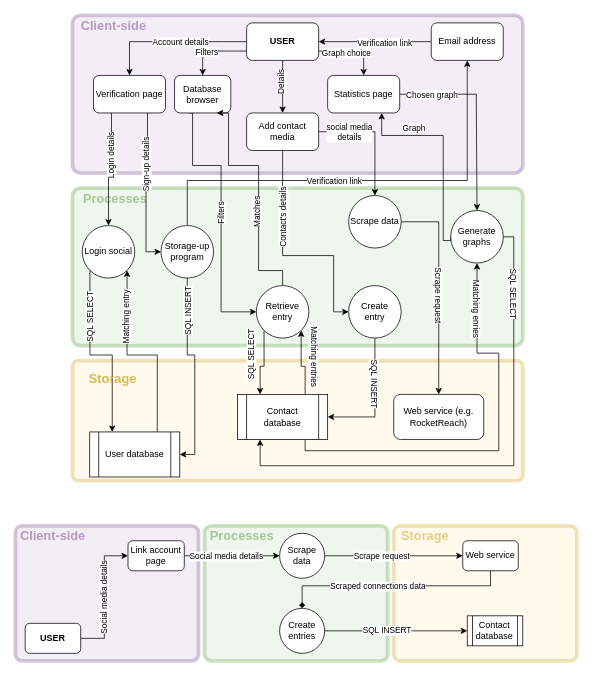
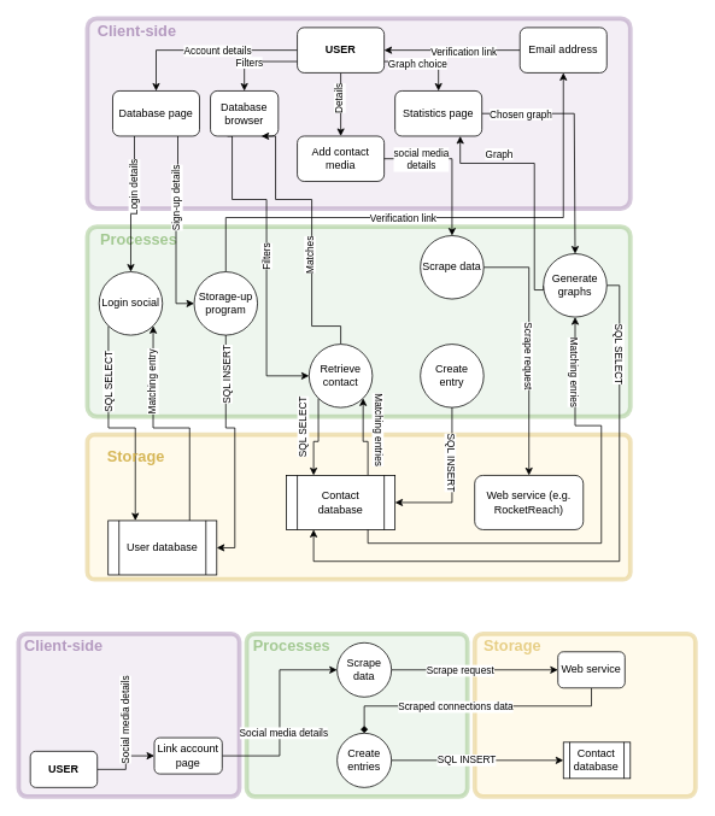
  <mxCell id="0" />
  <mxCell id="1" parent="0" />
  <mxCell id="2" value="Storage" style="text;html=1;strokeColor=none;fillColor=none;align=center;verticalAlign=middle;whiteSpace=wrap;rounded=0;fontFamily=Helvetica;fontStyle=1;fontColor=#d6b656;fontSize=17;" parent="1" vertex="1"><mxGeometry x="516" y="700" width="100" height="30" as="geometry" /></mxCell>
  <mxCell id="3" value="Processes" style="text;html=1;strokeColor=none;fillColor=none;align=center;verticalAlign=middle;whiteSpace=wrap;rounded=0;fontFamily=Helvetica;fontStyle=1;fontColor=#82b366;fontSize=17;" vertex="1" parent="1"><mxGeometry x="272" y="700" width="100" height="30" as="geometry" /></mxCell>
  <mxCell id="4" value="Client-side" style="text;html=1;strokeColor=none;fillColor=none;align=center;verticalAlign=middle;whiteSpace=wrap;rounded=0;fontFamily=Helvetica;fontStyle=1;fontColor=#9673a6;fontSize=17;" vertex="1" parent="1"><mxGeometry x="20" y="700" width="100" height="30" as="geometry" /></mxCell>
  <mxCell id="5" value="" style="rounded=1;whiteSpace=wrap;html=1;fillColor=#fff2cc;fillStyle=auto;opacity=40;strokeColor=#d6b656;strokeWidth=5;perimeterSpacing=0;arcSize=5;" parent="1" vertex="1"><mxGeometry x="96" y="480" width="600" height="160" as="geometry" /></mxCell>
  <mxCell id="6" value="Processes" style="text;html=1;strokeColor=none;fillColor=none;align=center;verticalAlign=middle;whiteSpace=wrap;rounded=0;fontFamily=Helvetica;fontStyle=1;fontColor=#82b366;fontSize=17;" parent="1" vertex="1"><mxGeometry x="103" y="250" width="100" height="30" as="geometry" /></mxCell>
  <mxCell id="7" value="" style="rounded=1;whiteSpace=wrap;html=1;fillColor=#d5e8d4;fillStyle=auto;opacity=40;strokeColor=#82B366;strokeWidth=5;perimeterSpacing=0;arcSize=5;" parent="1" vertex="1"><mxGeometry x="96" y="250" width="600" height="210" as="geometry" /></mxCell>
  <mxCell id="8" value="Client-side" style="text;html=1;strokeColor=none;fillColor=none;align=center;verticalAlign=middle;whiteSpace=wrap;rounded=0;fontFamily=Helvetica;fontStyle=1;fontColor=#9673a6;fontSize=17;" parent="1" vertex="1"><mxGeometry x="101" y="20" width="100" height="30" as="geometry" /></mxCell>
  <mxCell id="9" value="" style="rounded=1;whiteSpace=wrap;html=1;fillColor=#e1d5e7;fillStyle=auto;opacity=40;strokeColor=#9673A6;gradientColor=none;strokeWidth=5;perimeterSpacing=0;arcSize=5;" parent="1" vertex="1"><mxGeometry x="96" y="20" width="600" height="210" as="geometry" /></mxCell>
  <mxCell id="10" style="edgeStyle=orthogonalEdgeStyle;rounded=0;orthogonalLoop=1;jettySize=auto;html=1;exitX=0;exitY=0.5;exitDx=0;exitDy=0;entryX=0.5;entryY=0;entryDx=0;entryDy=0;" parent="1" source="16" target="21" edge="1"><mxGeometry relative="1" as="geometry" /></mxCell>
  <mxCell id="11" value="Account details" style="edgeLabel;html=1;align=center;verticalAlign=middle;resizable=0;points=[];" parent="10" vertex="1" connectable="0"><mxGeometry x="-0.114" relative="1" as="geometry"><mxPoint as="offset" /></mxGeometry></mxCell>
  <mxCell id="12" style="edgeStyle=orthogonalEdgeStyle;rounded=0;orthogonalLoop=1;jettySize=auto;html=1;exitX=0;exitY=0.75;exitDx=0;exitDy=0;entryX=0.5;entryY=0;entryDx=0;entryDy=0;" parent="1" source="16" target="36" edge="1"><mxGeometry relative="1" as="geometry" /></mxCell>
  <mxCell id="13" value="Filters" style="edgeLabel;html=1;align=center;verticalAlign=middle;resizable=0;points=[];" parent="12" vertex="1" connectable="0"><mxGeometry x="0.182" y="1" relative="1" as="geometry"><mxPoint as="offset" /></mxGeometry></mxCell>
  <mxCell id="14" style="edgeStyle=orthogonalEdgeStyle;rounded=0;orthogonalLoop=1;jettySize=auto;html=1;exitX=0.5;exitY=1;exitDx=0;exitDy=0;entryX=0.5;entryY=0;entryDx=0;entryDy=0;" parent="1" source="16" target="44" edge="1"><mxGeometry relative="1" as="geometry" /></mxCell>
  <mxCell id="15" style="edgeStyle=orthogonalEdgeStyle;rounded=0;orthogonalLoop=1;jettySize=auto;html=1;exitX=1;exitY=0.75;exitDx=0;exitDy=0;entryX=0.5;entryY=0;entryDx=0;entryDy=0;" parent="1" source="16" target="62" edge="1"><mxGeometry relative="1" as="geometry" /></mxCell>
  <mxCell id="16" value="&lt;b&gt;USER&lt;/b&gt;" style="rounded=1;whiteSpace=wrap;html=1;" parent="1" vertex="1"><mxGeometry x="328" y="30" width="96" height="50" as="geometry" /></mxCell>
  <mxCell id="17" style="edgeStyle=orthogonalEdgeStyle;rounded=0;orthogonalLoop=1;jettySize=auto;html=1;exitX=0.25;exitY=1;exitDx=0;exitDy=0;" parent="1" source="21" target="27" edge="1"><mxGeometry relative="1" as="geometry" /></mxCell>
  <mxCell id="18" value="Login details" style="edgeLabel;html=1;align=center;verticalAlign=middle;resizable=0;points=[];rotation=270;" parent="17" vertex="1" connectable="0"><mxGeometry x="-0.247" y="-1" relative="1" as="geometry"><mxPoint as="offset" /></mxGeometry></mxCell>
  <mxCell id="19" style="edgeStyle=orthogonalEdgeStyle;rounded=0;orthogonalLoop=1;jettySize=auto;html=1;exitX=0.75;exitY=1;exitDx=0;exitDy=0;entryX=0;entryY=0.5;entryDx=0;entryDy=0;" parent="1" source="21" target="33" edge="1"><mxGeometry relative="1" as="geometry" /></mxCell>
  <mxCell id="20" value="Sign-up details" style="edgeLabel;html=1;align=center;verticalAlign=middle;resizable=0;points=[];rotation=270;" parent="19" vertex="1" connectable="0"><mxGeometry x="-0.478" y="1" relative="1" as="geometry"><mxPoint x="-3" y="16" as="offset" /></mxGeometry></mxCell>
- <mxCell id="21" value="Verification page" style="rounded=1;whiteSpace=wrap;html=1;" parent="1" vertex="1"><mxGeometry x="124" y="100" width="96" height="50" as="geometry" /></mxCell>
+ <mxCell id="21" value="Database page" style="rounded=1;whiteSpace=wrap;html=1;" parent="1" vertex="1"><mxGeometry x="124" y="100" width="96" height="50" as="geometry" /></mxCell>
  <mxCell id="22" style="edgeStyle=orthogonalEdgeStyle;rounded=0;orthogonalLoop=1;jettySize=auto;html=1;exitX=0;exitY=0.5;exitDx=0;exitDy=0;" parent="1" source="24" target="16" edge="1"><mxGeometry relative="1" as="geometry" /></mxCell>
  <mxCell id="23" value="Verification link" style="edgeLabel;html=1;align=center;verticalAlign=middle;resizable=0;points=[];" parent="22" vertex="1" connectable="0"><mxGeometry x="-0.16" y="1" relative="1" as="geometry"><mxPoint as="offset" /></mxGeometry></mxCell>
  <mxCell id="24" value="Email address" style="rounded=1;whiteSpace=wrap;html=1;" parent="1" vertex="1"><mxGeometry x="574" y="30" width="96" height="50" as="geometry" /></mxCell>
  <mxCell id="25" style="edgeStyle=orthogonalEdgeStyle;rounded=0;orthogonalLoop=1;jettySize=auto;html=1;exitX=0;exitY=1;exitDx=0;exitDy=0;entryX=0.25;entryY=0;entryDx=0;entryDy=0;" parent="1" source="27" target="47" edge="1"><mxGeometry relative="1" as="geometry" /></mxCell>
  <mxCell id="26" value="SQL SELECT" style="edgeLabel;html=1;align=center;verticalAlign=middle;resizable=0;points=[];rotation=270;" parent="25" vertex="1" connectable="0"><mxGeometry x="-0.401" relative="1" as="geometry"><mxPoint y="-10" as="offset" /></mxGeometry></mxCell>
  <mxCell id="27" value="Login social" style="ellipse;whiteSpace=wrap;html=1;aspect=fixed;" parent="1" vertex="1"><mxGeometry x="109" y="300" width="70" height="70" as="geometry" /></mxCell>
  <mxCell id="28" style="edgeStyle=orthogonalEdgeStyle;rounded=0;orthogonalLoop=1;jettySize=auto;html=1;exitX=0.5;exitY=0;exitDx=0;exitDy=0;entryX=0.5;entryY=1;entryDx=0;entryDy=0;" parent="1" source="33" target="24" edge="1"><mxGeometry relative="1" as="geometry"><Array as="points"><mxPoint x="249" y="240" /><mxPoint x="622" y="240" /></Array></mxGeometry></mxCell>
  <mxCell id="29" value="Details" style="edgeLabel;html=1;align=center;verticalAlign=middle;resizable=0;points=[];rotation=270;" parent="28" vertex="1" connectable="0"><mxGeometry x="0.781" y="-2" relative="1" as="geometry"><mxPoint x="-250" y="-35" as="offset" /></mxGeometry></mxCell>
  <mxCell id="30" value="Verification link" style="edgeLabel;html=1;align=center;verticalAlign=middle;resizable=0;points=[];" parent="28" vertex="1" connectable="0"><mxGeometry x="-0.265" y="-2" relative="1" as="geometry"><mxPoint x="37" y="-2" as="offset" /></mxGeometry></mxCell>
  <mxCell id="31" style="edgeStyle=orthogonalEdgeStyle;rounded=0;orthogonalLoop=1;jettySize=auto;html=1;exitX=0.5;exitY=1;exitDx=0;exitDy=0;entryX=1;entryY=0.5;entryDx=0;entryDy=0;" parent="1" source="33" target="47" edge="1"><mxGeometry relative="1" as="geometry" /></mxCell>
  <mxCell id="32" value="SQL INSERT" style="edgeLabel;html=1;align=center;verticalAlign=middle;resizable=0;points=[];rotation=270;" parent="31" vertex="1" connectable="0"><mxGeometry x="-0.764" y="2" relative="1" as="geometry"><mxPoint x="-2" y="14" as="offset" /></mxGeometry></mxCell>
  <mxCell id="33" value="Storage-up program" style="ellipse;whiteSpace=wrap;html=1;aspect=fixed;" parent="1" vertex="1"><mxGeometry x="214" y="300" width="70" height="70" as="geometry" /></mxCell>
  <mxCell id="34" style="edgeStyle=orthogonalEdgeStyle;rounded=0;orthogonalLoop=1;jettySize=auto;html=1;exitX=0.25;exitY=1;exitDx=0;exitDy=0;entryX=0;entryY=0.5;entryDx=0;entryDy=0;" parent="1" source="36" target="41" edge="1"><mxGeometry relative="1" as="geometry"><Array as="points"><mxPoint x="256" y="220" /><mxPoint x="294" y="220" /><mxPoint x="294" y="415" /></Array></mxGeometry></mxCell>
  <mxCell id="35" value="Filters" style="edgeLabel;html=1;align=center;verticalAlign=middle;resizable=0;points=[];rotation=270;" parent="34" vertex="1" connectable="0"><mxGeometry x="0.001" relative="1" as="geometry"><mxPoint as="offset" /></mxGeometry></mxCell>
  <mxCell id="36" value="Database browser" style="rounded=1;whiteSpace=wrap;html=1;" parent="1" vertex="1"><mxGeometry x="232" y="100" width="75" height="50" as="geometry" /></mxCell>
  <mxCell id="37" style="edgeStyle=orthogonalEdgeStyle;rounded=0;orthogonalLoop=1;jettySize=auto;html=1;exitX=0;exitY=1;exitDx=0;exitDy=0;entryX=0.25;entryY=0;entryDx=0;entryDy=0;" parent="1" source="41" target="52" edge="1"><mxGeometry relative="1" as="geometry" /></mxCell>
  <mxCell id="38" value="SQL SELECT" style="edgeLabel;html=1;align=center;verticalAlign=middle;resizable=0;points=[];rotation=270;" parent="37" vertex="1" connectable="0"><mxGeometry x="-0.27" y="-1" relative="1" as="geometry"><mxPoint x="-16" as="offset" /></mxGeometry></mxCell>
  <mxCell id="39" style="edgeStyle=orthogonalEdgeStyle;rounded=0;orthogonalLoop=1;jettySize=auto;html=1;exitX=0.5;exitY=0;exitDx=0;exitDy=0;entryX=0.75;entryY=1;entryDx=0;entryDy=0;" parent="1" source="41" target="36" edge="1"><mxGeometry relative="1" as="geometry"><Array as="points"><mxPoint x="376" y="360" /><mxPoint x="344" y="360" /><mxPoint x="344" y="220" /><mxPoint x="304" y="220" /></Array></mxGeometry></mxCell>
  <mxCell id="40" value="Matches" style="edgeLabel;html=1;align=center;verticalAlign=middle;resizable=0;points=[];rotation=270;" parent="39" vertex="1" connectable="0"><mxGeometry x="-0.107" relative="1" as="geometry"><mxPoint x="-3" y="13" as="offset" /></mxGeometry></mxCell>
- <mxCell id="41" value="Retrieve entry" style="ellipse;whiteSpace=wrap;html=1;aspect=fixed;" parent="1" vertex="1"><mxGeometry x="341" y="380" width="70" height="70" as="geometry" /></mxCell>
- <mxCell id="42" style="edgeStyle=orthogonalEdgeStyle;rounded=0;orthogonalLoop=1;jettySize=auto;html=1;exitX=0.5;exitY=1;exitDx=0;exitDy=0;entryX=0;entryY=0.5;entryDx=0;entryDy=0;" parent="1" source="44" target="55" edge="1"><mxGeometry relative="1" as="geometry"><Array as="points"><mxPoint x="376" y="340" /><mxPoint x="444" y="340" /><mxPoint x="444" y="415" /></Array></mxGeometry></mxCell>
- <mxCell id="43" value="Contact's details" style="edgeLabel;html=1;align=center;verticalAlign=middle;resizable=0;points=[];rotation=270;" parent="42" vertex="1" connectable="0"><mxGeometry x="0.364" y="-2" relative="1" as="geometry"><mxPoint x="-67" y="-52" as="offset" /></mxGeometry></mxCell>
+ <mxCell id="41" value="Retrieve contact" style="ellipse;whiteSpace=wrap;html=1;aspect=fixed;" parent="1" vertex="1"><mxGeometry x="341" y="380" width="70" height="70" as="geometry" /></mxCell>
  <mxCell id="44" value="Add contact&lt;br&gt;media" style="rounded=1;whiteSpace=wrap;html=1;" parent="1" vertex="1"><mxGeometry x="328" y="150" width="96" height="50" as="geometry" /></mxCell>
  <mxCell id="45" style="edgeStyle=orthogonalEdgeStyle;rounded=0;orthogonalLoop=1;jettySize=auto;html=1;exitX=0.75;exitY=0;exitDx=0;exitDy=0;entryX=1;entryY=1;entryDx=0;entryDy=0;" parent="1" source="47" target="27" edge="1"><mxGeometry relative="1" as="geometry" /></mxCell>
  <mxCell id="46" value="Matching entry" style="edgeLabel;html=1;align=center;verticalAlign=middle;resizable=0;points=[];rotation=270;" parent="45" vertex="1" connectable="0"><mxGeometry x="0.437" y="1" relative="1" as="geometry"><mxPoint y="-9" as="offset" /></mxGeometry></mxCell>
  <mxCell id="47" value="User database" style="shape=process;whiteSpace=wrap;html=1;backgroundOutline=1;" parent="1" vertex="1"><mxGeometry x="119" y="575" width="120" height="60" as="geometry" /></mxCell>
  <mxCell id="48" style="edgeStyle=orthogonalEdgeStyle;rounded=0;orthogonalLoop=1;jettySize=auto;html=1;exitX=0.75;exitY=0;exitDx=0;exitDy=0;entryX=1;entryY=1;entryDx=0;entryDy=0;" parent="1" source="52" target="41" edge="1"><mxGeometry relative="1" as="geometry" /></mxCell>
  <mxCell id="49" value="Matching entries" style="edgeLabel;html=1;align=center;verticalAlign=middle;resizable=0;points=[];rotation=90;" parent="48" vertex="1" connectable="0"><mxGeometry x="0.239" relative="1" as="geometry"><mxPoint x="18" as="offset" /></mxGeometry></mxCell>
  <mxCell id="50" style="edgeStyle=orthogonalEdgeStyle;rounded=0;orthogonalLoop=1;jettySize=auto;html=1;exitX=1;exitY=0.5;exitDx=0;exitDy=0;entryX=0.25;entryY=1;entryDx=0;entryDy=0;" parent="1" source="70" target="52" edge="1"><mxGeometry relative="1" as="geometry"><Array as="points"><mxPoint x="684" y="315" /><mxPoint x="684" y="620" /><mxPoint x="346" y="620" /></Array></mxGeometry></mxCell>
  <mxCell id="51" value="SQL SELECT" style="edgeLabel;html=1;align=center;verticalAlign=middle;resizable=0;points=[];rotation=90;" parent="50" vertex="1" connectable="0"><mxGeometry x="-0.783" y="1" relative="1" as="geometry"><mxPoint y="14" as="offset" /></mxGeometry></mxCell>
  <mxCell id="52" value="Contact database" style="shape=process;whiteSpace=wrap;html=1;backgroundOutline=1;" parent="1" vertex="1"><mxGeometry x="316" y="525" width="120" height="60" as="geometry" /></mxCell>
  <mxCell id="53" style="edgeStyle=orthogonalEdgeStyle;rounded=0;orthogonalLoop=1;jettySize=auto;html=1;exitX=0.5;exitY=1;exitDx=0;exitDy=0;entryX=1;entryY=0.5;entryDx=0;entryDy=0;" parent="1" source="55" target="52" edge="1"><mxGeometry relative="1" as="geometry" /></mxCell>
  <mxCell id="54" value="SQL INSERT" style="edgeLabel;html=1;align=center;verticalAlign=middle;resizable=0;points=[];rotation=90;" parent="53" vertex="1" connectable="0"><mxGeometry x="-0.571" y="-3" relative="1" as="geometry"><mxPoint x="3" y="24" as="offset" /></mxGeometry></mxCell>
  <mxCell id="55" value="Create&lt;br&gt;entry" style="ellipse;whiteSpace=wrap;html=1;aspect=fixed;" parent="1" vertex="1"><mxGeometry x="464" y="380" width="70" height="70" as="geometry" /></mxCell>
  <mxCell id="56" style="edgeStyle=orthogonalEdgeStyle;rounded=0;orthogonalLoop=1;jettySize=auto;html=1;exitX=1;exitY=0.5;exitDx=0;exitDy=0;entryX=0.5;entryY=0;entryDx=0;entryDy=0;" parent="1" source="44" target="65" edge="1"><mxGeometry relative="1" as="geometry" /></mxCell>
  <mxCell id="57" value="social media&lt;br&gt;details" style="edgeLabel;html=1;align=center;verticalAlign=middle;resizable=0;points=[];rotation=0;" parent="56" vertex="1" connectable="0"><mxGeometry x="-0.395" relative="1" as="geometry"><mxPoint x="-8" as="offset" /></mxGeometry></mxCell>
  <mxCell id="58" style="edgeStyle=orthogonalEdgeStyle;rounded=0;orthogonalLoop=1;jettySize=auto;html=1;exitX=1;exitY=0.5;exitDx=0;exitDy=0;entryX=0.5;entryY=0;entryDx=0;entryDy=0;" parent="1" source="62" target="70" edge="1"><mxGeometry relative="1" as="geometry"><Array as="points"><mxPoint x="634" y="125" /></Array></mxGeometry></mxCell>
  <mxCell id="59" value="Chosen graph" style="edgeLabel;html=1;align=center;verticalAlign=middle;resizable=0;points=[];" vertex="1" connectable="0" parent="58"><mxGeometry x="-0.751" y="1" relative="1" as="geometry"><mxPoint x="10" y="1" as="offset" /></mxGeometry></mxCell>
  <mxCell id="60" value="Graph choice" style="edgeLabel;html=1;align=center;verticalAlign=middle;resizable=0;points=[];" vertex="1" connectable="0" parent="58"><mxGeometry x="0.245" y="1" relative="1" as="geometry"><mxPoint x="-175" y="-113" as="offset" /></mxGeometry></mxCell>
  <mxCell id="61" value="Graph" style="edgeLabel;html=1;align=center;verticalAlign=middle;resizable=0;points=[];" vertex="1" connectable="0" parent="58"><mxGeometry x="0.245" y="2" relative="1" as="geometry"><mxPoint x="-86" y="-13" as="offset" /></mxGeometry></mxCell>
  <mxCell id="62" value="Statistics page" style="rounded=1;whiteSpace=wrap;html=1;" parent="1" vertex="1"><mxGeometry x="436" y="100" width="96" height="50" as="geometry" /></mxCell>
  <mxCell id="63" style="edgeStyle=orthogonalEdgeStyle;rounded=0;orthogonalLoop=1;jettySize=auto;html=1;exitX=1;exitY=0.5;exitDx=0;exitDy=0;entryX=0.5;entryY=0;entryDx=0;entryDy=0;" parent="1" source="65" target="66" edge="1"><mxGeometry relative="1" as="geometry" /></mxCell>
  <mxCell id="64" value="Scrape request" style="edgeLabel;html=1;align=center;verticalAlign=middle;resizable=0;points=[];rotation=90;" parent="63" vertex="1" connectable="0"><mxGeometry x="0.049" relative="1" as="geometry"><mxPoint as="offset" /></mxGeometry></mxCell>
  <mxCell id="65" value="Scrape data" style="ellipse;whiteSpace=wrap;html=1;aspect=fixed;" parent="1" vertex="1"><mxGeometry x="464" y="260" width="70" height="70" as="geometry" /></mxCell>
  <mxCell id="66" value="Web service (e.g. RocketReach)" style="rounded=1;whiteSpace=wrap;html=1;" parent="1" vertex="1"><mxGeometry x="524" y="525" width="120" height="60" as="geometry" /></mxCell>
  <mxCell id="67" style="edgeStyle=orthogonalEdgeStyle;rounded=0;orthogonalLoop=1;jettySize=auto;html=1;exitX=0;exitY=0.5;exitDx=0;exitDy=0;entryX=0.75;entryY=1;entryDx=0;entryDy=0;" parent="1" source="70" target="62" edge="1"><mxGeometry relative="1" as="geometry"><Array as="points"><mxPoint x="600" y="320" /><mxPoint x="590" y="320" /><mxPoint x="590" y="180" /><mxPoint x="508" y="180" /></Array></mxGeometry></mxCell>
  <mxCell id="68" style="edgeStyle=orthogonalEdgeStyle;rounded=0;orthogonalLoop=1;jettySize=auto;html=1;exitX=0.75;exitY=1;exitDx=0;exitDy=0;entryX=0.5;entryY=1;entryDx=0;entryDy=0;" parent="1" source="52" target="70" edge="1"><mxGeometry relative="1" as="geometry"><Array as="points"><mxPoint x="406" y="600" /><mxPoint x="664" y="600" /><mxPoint x="664" y="470" /><mxPoint x="635" y="470" /></Array></mxGeometry></mxCell>
  <mxCell id="69" value="Matching enries" style="edgeLabel;html=1;align=center;verticalAlign=middle;resizable=0;points=[];rotation=90;" parent="68" vertex="1" connectable="0"><mxGeometry x="0.862" y="2" relative="1" as="geometry"><mxPoint x="2" y="22" as="offset" /></mxGeometry></mxCell>
  <mxCell id="70" value="Generate graphs" style="ellipse;whiteSpace=wrap;html=1;aspect=fixed;" parent="1" vertex="1"><mxGeometry x="600" y="280" width="70" height="70" as="geometry" /></mxCell>
  <mxCell id="71" value="" style="rounded=1;whiteSpace=wrap;html=1;fillColor=#e1d5e7;fillStyle=auto;opacity=40;strokeColor=#9673A6;gradientColor=none;strokeWidth=5;perimeterSpacing=0;arcSize=5;" vertex="1" parent="1"><mxGeometry x="20" y="700" width="244" height="180" as="geometry" /></mxCell>
  <mxCell id="72" style="edgeStyle=orthogonalEdgeStyle;rounded=0;orthogonalLoop=1;jettySize=auto;html=1;exitX=1;exitY=0.5;exitDx=0;exitDy=0;entryX=0;entryY=0.5;entryDx=0;entryDy=0;" edge="1" parent="1" source="73" target="85"><mxGeometry relative="1" as="geometry" /></mxCell>
  <mxCell id="73" value="&lt;b&gt;USER&lt;/b&gt;" style="rounded=1;whiteSpace=wrap;html=1;" vertex="1" parent="1"><mxGeometry x="33" y="830" width="74" height="40" as="geometry" /></mxCell>
  <mxCell id="74" value="" style="rounded=1;whiteSpace=wrap;html=1;fillColor=#d5e8d4;fillStyle=auto;opacity=40;strokeColor=#82B366;strokeWidth=5;perimeterSpacing=0;arcSize=5;" vertex="1" parent="1"><mxGeometry x="272" y="700" width="244" height="180" as="geometry" /></mxCell>
  <mxCell id="75" value="" style="rounded=1;whiteSpace=wrap;html=1;fillColor=#fff2cc;fillStyle=auto;opacity=40;strokeColor=#d6b656;strokeWidth=5;perimeterSpacing=0;arcSize=5;" vertex="1" parent="1"><mxGeometry x="524" y="700" width="244" height="180" as="geometry" /></mxCell>
  <mxCell id="76" value="Storage" style="text;html=1;strokeColor=none;fillColor=none;align=center;verticalAlign=middle;whiteSpace=wrap;rounded=0;fontFamily=Helvetica;fontStyle=1;fontColor=#d6b656;fontSize=17;" vertex="1" parent="1"><mxGeometry x="100" y="490" width="100" height="30" as="geometry" /></mxCell>
  <mxCell id="77" style="edgeStyle=orthogonalEdgeStyle;rounded=0;orthogonalLoop=1;jettySize=auto;html=1;exitX=1;exitY=0.5;exitDx=0;exitDy=0;entryX=0;entryY=0.5;entryDx=0;entryDy=0;" edge="1" parent="1" source="79" target="82"><mxGeometry relative="1" as="geometry"><Array as="points" /></mxGeometry></mxCell>
  <mxCell id="78" value="Scrape request" style="edgeLabel;html=1;align=center;verticalAlign=middle;resizable=0;points=[];" vertex="1" connectable="0" parent="77"><mxGeometry x="-0.185" relative="1" as="geometry"><mxPoint as="offset" /></mxGeometry></mxCell>
  <mxCell id="79" value="Scrape data" style="ellipse;whiteSpace=wrap;html=1;aspect=fixed;" vertex="1" parent="1"><mxGeometry x="372" y="710" width="60" height="60" as="geometry" /></mxCell>
  <mxCell id="80" style="edgeStyle=orthogonalEdgeStyle;rounded=0;orthogonalLoop=1;jettySize=auto;html=1;exitX=0.5;exitY=1;exitDx=0;exitDy=0;entryX=0.5;entryY=0;entryDx=0;entryDy=0;endArrow=diamond;" edge="1" parent="1" source="82" target="90"><mxGeometry relative="1" as="geometry"><Array as="points"><mxPoint x="653" y="780" /><mxPoint x="402" y="780" /></Array></mxGeometry></mxCell>
  <mxCell id="81" value="Scraped connections data" style="edgeLabel;html=1;align=center;verticalAlign=middle;resizable=0;points=[];" vertex="1" connectable="0" parent="80"><mxGeometry x="0.141" relative="1" as="geometry"><mxPoint x="1" as="offset" /></mxGeometry></mxCell>
  <mxCell id="82" value="Web service" style="rounded=1;whiteSpace=wrap;html=1;" vertex="1" parent="1"><mxGeometry x="616" y="720" width="74" height="40" as="geometry" /></mxCell>
  <mxCell id="83" style="edgeStyle=orthogonalEdgeStyle;rounded=0;orthogonalLoop=1;jettySize=auto;html=1;exitX=1;exitY=0.5;exitDx=0;exitDy=0;entryX=0;entryY=0.5;entryDx=0;entryDy=0;" edge="1" parent="1" source="85" target="79"><mxGeometry relative="1" as="geometry" /></mxCell>
  <mxCell id="84" value="Social media details" style="edgeLabel;html=1;align=center;verticalAlign=middle;resizable=0;points=[];" vertex="1" connectable="0" parent="83"><mxGeometry x="-0.197" relative="1" as="geometry"><mxPoint x="4" as="offset" /></mxGeometry></mxCell>
- <mxCell id="85" value="Link account page" style="rounded=1;whiteSpace=wrap;html=1;" vertex="1" parent="1"><mxGeometry x="170" y="720" width="75" height="40" as="geometry" /></mxCell>
+ <mxCell id="85" value="Link account page" style="rounded=1;whiteSpace=wrap;html=1;" vertex="1" parent="1"><mxGeometry x="170" y="815" width="75" height="40" as="geometry" /></mxCell>
  <mxCell id="86" value="Social media details" style="edgeLabel;html=1;align=center;verticalAlign=middle;resizable=0;points=[];rotation=270;" vertex="1" connectable="0" parent="1"><mxGeometry x="109" y="785" as="geometry"><mxPoint x="-12" y="28" as="offset" /></mxGeometry></mxCell>
  <mxCell id="87" value="Contact database" style="shape=process;whiteSpace=wrap;html=1;backgroundOutline=1;" vertex="1" parent="1"><mxGeometry x="622" y="820" width="74" height="40" as="geometry" /></mxCell>
  <mxCell id="88" style="edgeStyle=orthogonalEdgeStyle;rounded=0;orthogonalLoop=1;jettySize=auto;html=1;exitX=1;exitY=0.5;exitDx=0;exitDy=0;entryX=0;entryY=0.5;entryDx=0;entryDy=0;" edge="1" parent="1" source="90" target="87"><mxGeometry relative="1" as="geometry" /></mxCell>
  <mxCell id="89" value="SQL INSERT" style="edgeLabel;html=1;align=center;verticalAlign=middle;resizable=0;points=[];" vertex="1" connectable="0" parent="88"><mxGeometry x="-0.137" y="1" relative="1" as="geometry"><mxPoint as="offset" /></mxGeometry></mxCell>
  <mxCell id="90" value="Create&lt;br&gt;entries" style="ellipse;whiteSpace=wrap;html=1;aspect=fixed;" vertex="1" parent="1"><mxGeometry x="372" y="810" width="60" height="60" as="geometry" /></mxCell>
